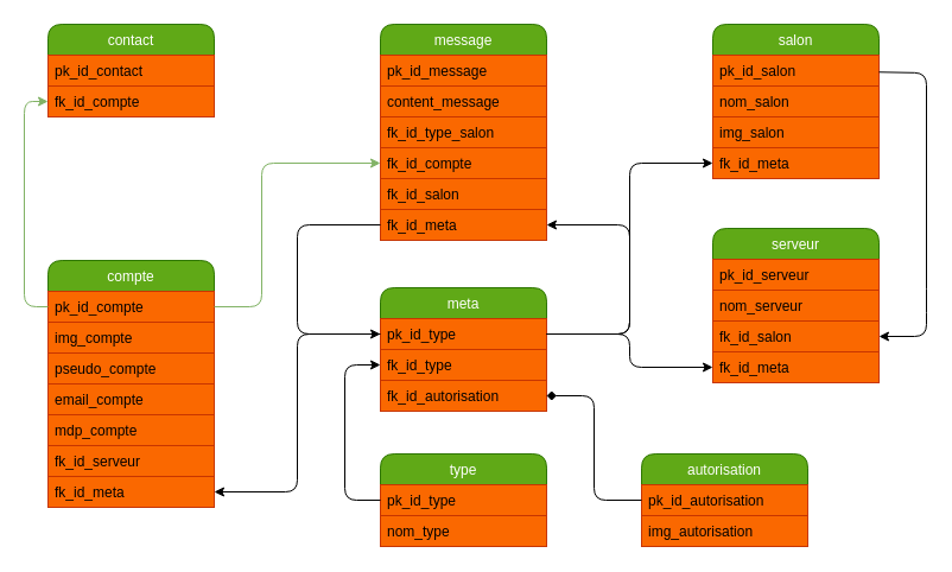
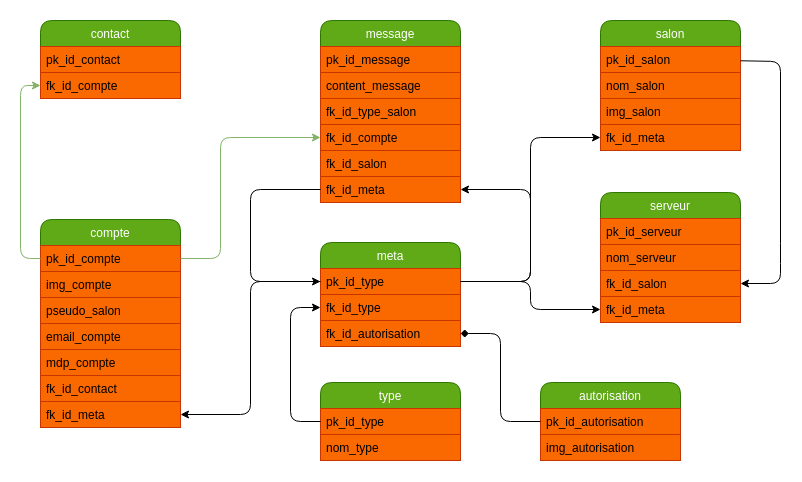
  <mxCell id="0" />
  <mxCell id="1" parent="0" />
  <mxCell id="2" value="compte" style="swimlane;fontStyle=0;childLayout=stackLayout;horizontal=1;startSize=26;fillColor=#60a917;horizontalStack=0;resizeParent=1;resizeParentMax=0;resizeLast=0;collapsible=1;marginBottom=0;rounded=1;fontColor=#ffffff;strokeColor=#2D7600;" parent="1" vertex="1"><mxGeometry x="40" y="219" width="140" height="208" as="geometry" /></mxCell>
  <mxCell id="3" value="pk_id_compte" style="text;strokeColor=#C73500;fillColor=#fa6800;align=left;verticalAlign=top;spacingLeft=4;spacingRight=4;overflow=hidden;rotatable=0;points=[[0,0.5],[1,0.5]];portConstraint=eastwest;fontColor=#000000;" parent="2" vertex="1"><mxGeometry y="26" width="140" height="26" as="geometry" /></mxCell>
  <mxCell id="4" value="img_compte" style="text;strokeColor=#C73500;fillColor=#fa6800;align=left;verticalAlign=top;spacingLeft=4;spacingRight=4;overflow=hidden;rotatable=0;points=[[0,0.5],[1,0.5]];portConstraint=eastwest;fontColor=#000000;" parent="2" vertex="1"><mxGeometry y="52" width="140" height="26" as="geometry" /></mxCell>
- <mxCell id="5" value="pseudo_compte" style="text;strokeColor=#C73500;fillColor=#fa6800;align=left;verticalAlign=top;spacingLeft=4;spacingRight=4;overflow=hidden;rotatable=0;points=[[0,0.5],[1,0.5]];portConstraint=eastwest;fontColor=#000000;" parent="2" vertex="1"><mxGeometry y="78" width="140" height="26" as="geometry" /></mxCell>
+ <mxCell id="5" value="pseudo_salon" style="text;strokeColor=#C73500;fillColor=#fa6800;align=left;verticalAlign=top;spacingLeft=4;spacingRight=4;overflow=hidden;rotatable=0;points=[[0,0.5],[1,0.5]];portConstraint=eastwest;fontColor=#000000;" parent="2" vertex="1"><mxGeometry y="78" width="140" height="26" as="geometry" /></mxCell>
  <mxCell id="6" value="email_compte" style="text;strokeColor=#C73500;fillColor=#fa6800;align=left;verticalAlign=top;spacingLeft=4;spacingRight=4;overflow=hidden;rotatable=0;points=[[0,0.5],[1,0.5]];portConstraint=eastwest;fontColor=#000000;" parent="2" vertex="1"><mxGeometry y="104" width="140" height="26" as="geometry" /></mxCell>
  <mxCell id="7" value="mdp_compte" style="text;strokeColor=#C73500;fillColor=#fa6800;align=left;verticalAlign=top;spacingLeft=4;spacingRight=4;overflow=hidden;rotatable=0;points=[[0,0.5],[1,0.5]];portConstraint=eastwest;fontColor=#000000;" parent="2" vertex="1"><mxGeometry y="130" width="140" height="26" as="geometry" /></mxCell>
- <mxCell id="8" value="fk_id_serveur" style="text;strokeColor=#C73500;fillColor=#fa6800;align=left;verticalAlign=top;spacingLeft=4;spacingRight=4;overflow=hidden;rotatable=0;points=[[0,0.5],[1,0.5]];portConstraint=eastwest;fontColor=#000000;" parent="2" vertex="1"><mxGeometry y="156" width="140" height="26" as="geometry" /></mxCell>
+ <mxCell id="8" value="fk_id_contact" style="text;strokeColor=#C73500;fillColor=#fa6800;align=left;verticalAlign=top;spacingLeft=4;spacingRight=4;overflow=hidden;rotatable=0;points=[[0,0.5],[1,0.5]];portConstraint=eastwest;fontColor=#000000;" parent="2" vertex="1"><mxGeometry y="156" width="140" height="26" as="geometry" /></mxCell>
  <mxCell id="9" value="fk_id_meta" style="text;strokeColor=#C73500;fillColor=#fa6800;align=left;verticalAlign=top;spacingLeft=4;spacingRight=4;overflow=hidden;rotatable=0;points=[[0,0.5],[1,0.5]];portConstraint=eastwest;fontColor=#000000;" parent="2" vertex="1"><mxGeometry y="182" width="140" height="26" as="geometry" /></mxCell>
  <mxCell id="10" value="message" style="swimlane;fontStyle=0;childLayout=stackLayout;horizontal=1;startSize=26;fillColor=#60a917;horizontalStack=0;resizeParent=1;resizeParentMax=0;resizeLast=0;collapsible=1;marginBottom=0;rounded=1;fontColor=#ffffff;strokeColor=#2D7600;" parent="1" vertex="1"><mxGeometry x="320" y="20" width="140" height="182" as="geometry" /></mxCell>
  <mxCell id="11" value="pk_id_message" style="text;strokeColor=#C73500;fillColor=#fa6800;align=left;verticalAlign=top;spacingLeft=4;spacingRight=4;overflow=hidden;rotatable=0;points=[[0,0.5],[1,0.5]];portConstraint=eastwest;fontColor=#000000;" parent="10" vertex="1"><mxGeometry y="26" width="140" height="26" as="geometry" /></mxCell>
  <mxCell id="12" value="content_message" style="text;strokeColor=#C73500;fillColor=#fa6800;align=left;verticalAlign=top;spacingLeft=4;spacingRight=4;overflow=hidden;rotatable=0;points=[[0,0.5],[1,0.5]];portConstraint=eastwest;fontColor=#000000;" parent="10" vertex="1"><mxGeometry y="52" width="140" height="26" as="geometry" /></mxCell>
  <mxCell id="13" value="fk_id_type_salon" style="text;strokeColor=#C73500;fillColor=#fa6800;align=left;verticalAlign=top;spacingLeft=4;spacingRight=4;overflow=hidden;rotatable=0;points=[[0,0.5],[1,0.5]];portConstraint=eastwest;fontColor=#000000;" parent="10" vertex="1"><mxGeometry y="78" width="140" height="26" as="geometry" /></mxCell>
  <mxCell id="14" value="fk_id_compte" style="text;strokeColor=#C73500;fillColor=#fa6800;align=left;verticalAlign=top;spacingLeft=4;spacingRight=4;overflow=hidden;rotatable=0;points=[[0,0.5],[1,0.5]];portConstraint=eastwest;fontColor=#000000;" parent="10" vertex="1"><mxGeometry y="104" width="140" height="26" as="geometry" /></mxCell>
  <mxCell id="15" value="fk_id_salon" style="text;strokeColor=#C73500;fillColor=#fa6800;align=left;verticalAlign=top;spacingLeft=4;spacingRight=4;overflow=hidden;rotatable=0;points=[[0,0.5],[1,0.5]];portConstraint=eastwest;fontColor=#000000;" parent="10" vertex="1"><mxGeometry y="130" width="140" height="26" as="geometry" /></mxCell>
  <mxCell id="16" value="fk_id_meta" style="text;strokeColor=#C73500;fillColor=#fa6800;align=left;verticalAlign=top;spacingLeft=4;spacingRight=4;overflow=hidden;rotatable=0;points=[[0,0.5],[1,0.5]];portConstraint=eastwest;fontColor=#000000;" parent="10" vertex="1"><mxGeometry y="156" width="140" height="26" as="geometry" /></mxCell>
  <mxCell id="17" value="serveur" style="swimlane;fontStyle=0;childLayout=stackLayout;horizontal=1;startSize=26;fillColor=#60a917;horizontalStack=0;resizeParent=1;resizeParentMax=0;resizeLast=0;collapsible=1;marginBottom=0;rounded=1;fontColor=#ffffff;strokeColor=#2D7600;" parent="1" vertex="1"><mxGeometry x="600" y="192" width="140" height="130" as="geometry" /></mxCell>
  <mxCell id="18" value="pk_id_serveur" style="text;strokeColor=#C73500;fillColor=#fa6800;align=left;verticalAlign=top;spacingLeft=4;spacingRight=4;overflow=hidden;rotatable=0;points=[[0,0.5],[1,0.5]];portConstraint=eastwest;fontColor=#000000;" parent="17" vertex="1"><mxGeometry y="26" width="140" height="26" as="geometry" /></mxCell>
  <mxCell id="19" value="nom_serveur" style="text;strokeColor=#C73500;fillColor=#fa6800;align=left;verticalAlign=top;spacingLeft=4;spacingRight=4;overflow=hidden;rotatable=0;points=[[0,0.5],[1,0.5]];portConstraint=eastwest;fontColor=#000000;" parent="17" vertex="1"><mxGeometry y="52" width="140" height="26" as="geometry" /></mxCell>
  <mxCell id="20" value="fk_id_salon" style="text;strokeColor=#C73500;fillColor=#fa6800;align=left;verticalAlign=top;spacingLeft=4;spacingRight=4;overflow=hidden;rotatable=0;points=[[0,0.5],[1,0.5]];portConstraint=eastwest;fontColor=#000000;" parent="17" vertex="1"><mxGeometry y="78" width="140" height="26" as="geometry" /></mxCell>
  <mxCell id="21" value="fk_id_meta" style="text;strokeColor=#C73500;fillColor=#fa6800;align=left;verticalAlign=top;spacingLeft=4;spacingRight=4;overflow=hidden;rotatable=0;points=[[0,0.5],[1,0.5]];portConstraint=eastwest;fontColor=#000000;" parent="17" vertex="1"><mxGeometry y="104" width="140" height="26" as="geometry" /></mxCell>
  <mxCell id="22" value="salon" style="swimlane;fontStyle=0;childLayout=stackLayout;horizontal=1;startSize=26;fillColor=#60a917;horizontalStack=0;resizeParent=1;resizeParentMax=0;resizeLast=0;collapsible=1;marginBottom=0;rounded=1;fontColor=#ffffff;strokeColor=#2D7600;" parent="1" vertex="1"><mxGeometry x="600" y="20" width="140" height="130" as="geometry" /></mxCell>
  <mxCell id="23" value="pk_id_salon" style="text;strokeColor=#C73500;fillColor=#fa6800;align=left;verticalAlign=top;spacingLeft=4;spacingRight=4;overflow=hidden;rotatable=0;points=[[0,0.5],[1,0.5]];portConstraint=eastwest;fontColor=#000000;" parent="22" vertex="1"><mxGeometry y="26" width="140" height="26" as="geometry" /></mxCell>
  <mxCell id="24" value="nom_salon" style="text;strokeColor=#C73500;fillColor=#fa6800;align=left;verticalAlign=top;spacingLeft=4;spacingRight=4;overflow=hidden;rotatable=0;points=[[0,0.5],[1,0.5]];portConstraint=eastwest;fontColor=#000000;" parent="22" vertex="1"><mxGeometry y="52" width="140" height="26" as="geometry" /></mxCell>
  <mxCell id="25" value="img_salon" style="text;strokeColor=#C73500;fillColor=#fa6800;align=left;verticalAlign=top;spacingLeft=4;spacingRight=4;overflow=hidden;rotatable=0;points=[[0,0.5],[1,0.5]];portConstraint=eastwest;fontColor=#000000;" parent="22" vertex="1"><mxGeometry y="78" width="140" height="26" as="geometry" /></mxCell>
  <mxCell id="26" value="fk_id_meta" style="text;strokeColor=#C73500;fillColor=#fa6800;align=left;verticalAlign=top;spacingLeft=4;spacingRight=4;overflow=hidden;rotatable=0;points=[[0,0.5],[1,0.5]];portConstraint=eastwest;fontColor=#000000;" parent="22" vertex="1"><mxGeometry y="104" width="140" height="26" as="geometry" /></mxCell>
  <mxCell id="27" value="contact" style="swimlane;fontStyle=0;childLayout=stackLayout;horizontal=1;startSize=26;fillColor=#60a917;horizontalStack=0;resizeParent=1;resizeParentMax=0;resizeLast=0;collapsible=1;marginBottom=0;rounded=1;fontColor=#ffffff;strokeColor=#2D7600;" parent="1" vertex="1"><mxGeometry x="40" y="20" width="140" height="78" as="geometry" /></mxCell>
  <mxCell id="28" value="pk_id_contact" style="text;strokeColor=#C73500;fillColor=#fa6800;align=left;verticalAlign=top;spacingLeft=4;spacingRight=4;overflow=hidden;rotatable=0;points=[[0,0.5],[1,0.5]];portConstraint=eastwest;fontColor=#000000;" parent="27" vertex="1"><mxGeometry y="26" width="140" height="26" as="geometry" /></mxCell>
  <mxCell id="29" value="fk_id_compte" style="text;strokeColor=#C73500;fillColor=#fa6800;align=left;verticalAlign=top;spacingLeft=4;spacingRight=4;overflow=hidden;rotatable=0;points=[[0,0.5],[1,0.5]];portConstraint=eastwest;fontColor=#000000;" parent="27" vertex="1"><mxGeometry y="52" width="140" height="26" as="geometry" /></mxCell>
  <mxCell id="30" value="autorisation" style="swimlane;fontStyle=0;childLayout=stackLayout;horizontal=1;startSize=26;fillColor=#60a917;horizontalStack=0;resizeParent=1;resizeParentMax=0;resizeLast=0;collapsible=1;marginBottom=0;rounded=1;fontColor=#ffffff;strokeColor=#2D7600;" parent="1" vertex="1"><mxGeometry x="540" y="382" width="140" height="78" as="geometry" /></mxCell>
  <mxCell id="31" value="pk_id_autorisation" style="text;strokeColor=#C73500;fillColor=#fa6800;align=left;verticalAlign=top;spacingLeft=4;spacingRight=4;overflow=hidden;rotatable=0;points=[[0,0.5],[1,0.5]];portConstraint=eastwest;fontColor=#000000;" parent="30" vertex="1"><mxGeometry y="26" width="140" height="26" as="geometry" /></mxCell>
  <mxCell id="32" value="img_autorisation" style="text;strokeColor=#C73500;fillColor=#fa6800;align=left;verticalAlign=top;spacingLeft=4;spacingRight=4;overflow=hidden;rotatable=0;points=[[0,0.5],[1,0.5]];portConstraint=eastwest;fontColor=#000000;" parent="30" vertex="1"><mxGeometry y="52" width="140" height="26" as="geometry" /></mxCell>
  <mxCell id="33" value="type" style="swimlane;fontStyle=0;childLayout=stackLayout;horizontal=1;startSize=26;fillColor=#60a917;horizontalStack=0;resizeParent=1;resizeParentMax=0;resizeLast=0;collapsible=1;marginBottom=0;rounded=1;fontColor=#ffffff;strokeColor=#2D7600;" parent="1" vertex="1"><mxGeometry x="320" y="382" width="140" height="78" as="geometry" /></mxCell>
  <mxCell id="34" value="pk_id_type" style="text;strokeColor=#C73500;fillColor=#fa6800;align=left;verticalAlign=top;spacingLeft=4;spacingRight=4;overflow=hidden;rotatable=0;points=[[0,0.5],[1,0.5]];portConstraint=eastwest;fontColor=#000000;" parent="33" vertex="1"><mxGeometry y="26" width="140" height="26" as="geometry" /></mxCell>
  <mxCell id="35" value="nom_type" style="text;strokeColor=#C73500;fillColor=#fa6800;align=left;verticalAlign=top;spacingLeft=4;spacingRight=4;overflow=hidden;rotatable=0;points=[[0,0.5],[1,0.5]];portConstraint=eastwest;fontColor=#000000;" vertex="1" parent="33"><mxGeometry y="52" width="140" height="26" as="geometry" /></mxCell>
  <mxCell id="36" style="edgeStyle=none;html=1;fontColor=#000000;entryX=0;entryY=0.5;entryDx=0;entryDy=0;fillColor=#d5e8d4;strokeColor=#82b366;" parent="1" source="3" target="29" edge="1"><mxGeometry relative="1" as="geometry"><mxPoint x="-50" y="107" as="targetPoint" /><Array as="points"><mxPoint x="20" y="258" /><mxPoint x="20" y="85" /></Array></mxGeometry></mxCell>
  <mxCell id="37" style="edgeStyle=none;html=1;fontColor=#000000;entryX=0;entryY=0.5;entryDx=0;entryDy=0;fillColor=#d5e8d4;strokeColor=#82b366;" parent="1" source="3" target="14" edge="1"><mxGeometry relative="1" as="geometry"><mxPoint x="500" y="162" as="targetPoint" /><Array as="points"><mxPoint x="220" y="258" /><mxPoint x="220" y="137" /></Array></mxGeometry></mxCell>
  <mxCell id="38" style="edgeStyle=none;html=1;entryX=1;entryY=0.5;entryDx=0;entryDy=0;" parent="1" source="23" target="20" edge="1"><mxGeometry relative="1" as="geometry"><mxPoint x="800" y="264" as="targetPoint" /><Array as="points"><mxPoint x="780" y="61" /><mxPoint x="780" y="253" /><mxPoint x="780" y="283" /></Array></mxGeometry></mxCell>
  <mxCell id="39" value="meta" style="swimlane;fontStyle=0;childLayout=stackLayout;horizontal=1;startSize=26;fillColor=#60a917;horizontalStack=0;resizeParent=1;resizeParentMax=0;resizeLast=0;collapsible=1;marginBottom=0;rounded=1;fontColor=#ffffff;strokeColor=#2D7600;" vertex="1" parent="1"><mxGeometry x="320" y="242" width="140" height="104" as="geometry" /></mxCell>
  <mxCell id="40" value="pk_id_type" style="text;strokeColor=#C73500;fillColor=#fa6800;align=left;verticalAlign=top;spacingLeft=4;spacingRight=4;overflow=hidden;rotatable=0;points=[[0,0.5],[1,0.5]];portConstraint=eastwest;fontColor=#000000;" vertex="1" parent="39"><mxGeometry y="26" width="140" height="26" as="geometry" /></mxCell>
  <mxCell id="41" value="fk_id_type" style="text;strokeColor=#C73500;fillColor=#fa6800;align=left;verticalAlign=top;spacingLeft=4;spacingRight=4;overflow=hidden;rotatable=0;points=[[0,0.5],[1,0.5]];portConstraint=eastwest;fontColor=#000000;" vertex="1" parent="39"><mxGeometry y="52" width="140" height="26" as="geometry" /></mxCell>
  <mxCell id="42" value="fk_id_autorisation" style="text;strokeColor=#C73500;fillColor=#fa6800;align=left;verticalAlign=top;spacingLeft=4;spacingRight=4;overflow=hidden;rotatable=0;points=[[0,0.5],[1,0.5]];portConstraint=eastwest;fontColor=#000000;" vertex="1" parent="39"><mxGeometry y="78" width="140" height="26" as="geometry" /></mxCell>
  <mxCell id="43" style="edgeStyle=none;html=1;entryX=0;entryY=0.5;entryDx=0;entryDy=0;exitX=0;exitY=0.5;exitDx=0;exitDy=0;" edge="1" parent="1" source="34" target="41"><mxGeometry relative="1" as="geometry"><mxPoint x="500" y="312" as="targetPoint" /><mxPoint x="460" y="451" as="sourcePoint" /><Array as="points"><mxPoint x="290" y="421" /><mxPoint x="290" y="307" /></Array></mxGeometry></mxCell>
  <mxCell id="44" style="edgeStyle=none;html=1;entryX=1;entryY=0.5;entryDx=0;entryDy=0;endArrow=diamond;" edge="1" parent="1" source="31" target="42"><mxGeometry relative="1" as="geometry"><mxPoint x="500" y="282" as="targetPoint" /><Array as="points"><mxPoint x="500" y="421" /><mxPoint x="500" y="333" /></Array></mxGeometry></mxCell>
  <mxCell id="45" style="edgeStyle=none;html=1;entryX=0;entryY=0.5;entryDx=0;entryDy=0;" edge="1" parent="1" source="40" target="21"><mxGeometry relative="1" as="geometry"><Array as="points"><mxPoint x="530" y="281" /><mxPoint x="530" y="309" /></Array></mxGeometry></mxCell>
  <mxCell id="46" style="edgeStyle=none;html=1;entryX=0;entryY=0.5;entryDx=0;entryDy=0;" edge="1" parent="1" source="40" target="26"><mxGeometry relative="1" as="geometry"><Array as="points"><mxPoint x="530" y="281" /><mxPoint x="530" y="137" /></Array></mxGeometry></mxCell>
  <mxCell id="47" style="edgeStyle=none;html=1;" edge="1" parent="1" source="40" target="16"><mxGeometry relative="1" as="geometry"><Array as="points"><mxPoint x="530" y="281" /><mxPoint x="530" y="189" /></Array></mxGeometry></mxCell>
  <mxCell id="48" style="edgeStyle=none;html=1;" edge="1" parent="1" source="40" target="9"><mxGeometry relative="1" as="geometry"><Array as="points"><mxPoint x="250" y="281" /><mxPoint x="250" y="414" /></Array></mxGeometry></mxCell>
  <mxCell id="49" style="edgeStyle=none;html=1;" edge="1" parent="1" source="16" target="40"><mxGeometry relative="1" as="geometry"><Array as="points"><mxPoint x="250" y="189" /><mxPoint x="250" y="281" /></Array></mxGeometry></mxCell>
